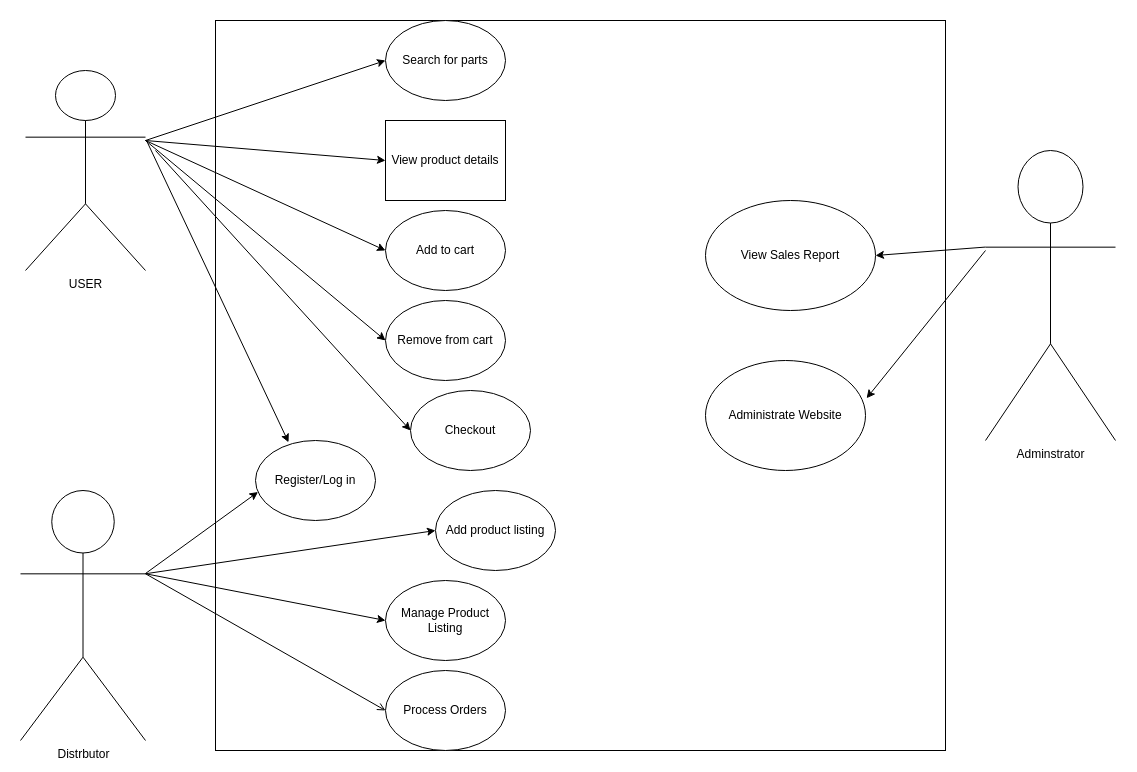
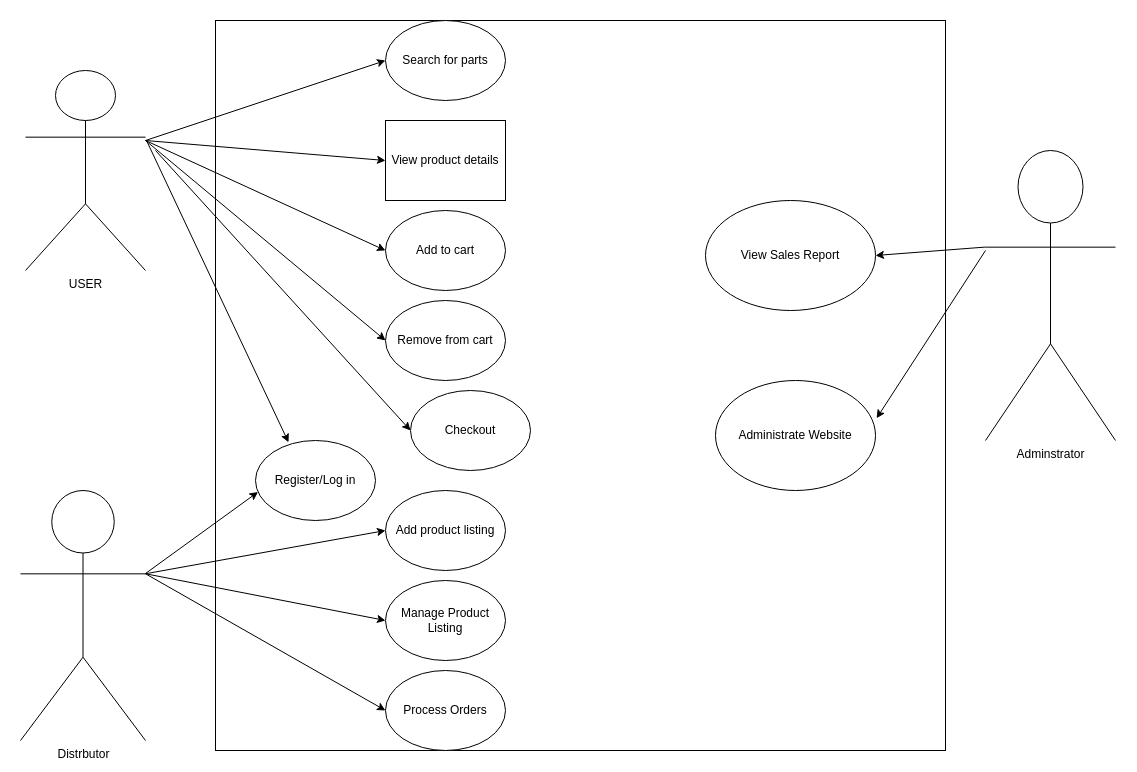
  <mxCell id="0" />
  <mxCell id="1" parent="0" />
  <mxCell id="2" value="" style="whiteSpace=wrap;html=1;aspect=fixed;" parent="1" vertex="1"><mxGeometry x="215" y="20" width="730" height="730" as="geometry" /></mxCell>
  <mxCell id="3" value="USER&lt;br&gt;" style="shape=umlActor;verticalLabelPosition=bottom;verticalAlign=top;html=1;outlineConnect=0;" parent="1" vertex="1"><mxGeometry x="25" y="70" width="120" height="200" as="geometry" /></mxCell>
  <mxCell id="4" value="Distrbutor" style="shape=umlActor;verticalLabelPosition=bottom;verticalAlign=top;html=1;outlineConnect=0;" parent="1" vertex="1"><mxGeometry x="20" y="490" width="125" height="250" as="geometry" /></mxCell>
  <mxCell id="5" value="Adminstrator&lt;br&gt;" style="shape=umlActor;verticalLabelPosition=bottom;verticalAlign=top;html=1;outlineConnect=0;" parent="1" vertex="1"><mxGeometry x="985" y="150" width="130" height="290" as="geometry" /></mxCell>
  <mxCell id="6" value="Search for parts" style="ellipse;whiteSpace=wrap;html=1;" parent="1" vertex="1"><mxGeometry x="385" y="20" width="120" height="80" as="geometry" /></mxCell>
  <mxCell id="7" value="View product details" style="whiteSpace=wrap;html=1;rounded=0;" parent="1" vertex="1"><mxGeometry x="385" y="120" width="120" height="80" as="geometry" /></mxCell>
  <mxCell id="8" value="Add to cart" style="ellipse;whiteSpace=wrap;html=1;" parent="1" vertex="1"><mxGeometry x="385" y="210" width="120" height="80" as="geometry" /></mxCell>
  <mxCell id="9" value="Remove from cart" style="ellipse;whiteSpace=wrap;html=1;" parent="1" vertex="1"><mxGeometry x="385" y="300" width="120" height="80" as="geometry" /></mxCell>
  <mxCell id="10" value="Checkout" style="ellipse;whiteSpace=wrap;html=1;" parent="1" vertex="1"><mxGeometry x="410" y="390" width="120" height="80" as="geometry" /></mxCell>
  <mxCell id="11" style="edgeStyle=orthogonalEdgeStyle;rounded=0;orthogonalLoop=1;jettySize=auto;html=1;exitX=0.5;exitY=1;exitDx=0;exitDy=0;" parent="1" source="9" target="9" edge="1"><mxGeometry relative="1" as="geometry" /></mxCell>
  <mxCell id="12" value="Register/Log in" style="ellipse;whiteSpace=wrap;html=1;" parent="1" vertex="1"><mxGeometry x="255" y="440" width="120" height="80" as="geometry" /></mxCell>
- <mxCell id="13" value="Add product listing" style="ellipse;whiteSpace=wrap;html=1;" parent="1" vertex="1"><mxGeometry x="435" y="490" width="120" height="80" as="geometry" /></mxCell>
+ <mxCell id="13" value="Add product listing" style="ellipse;whiteSpace=wrap;html=1;" parent="1" vertex="1"><mxGeometry x="385" y="490" width="120" height="80" as="geometry" /></mxCell>
  <mxCell id="14" value="Manage Product Listing" style="ellipse;whiteSpace=wrap;html=1;" parent="1" vertex="1"><mxGeometry x="385" y="580" width="120" height="80" as="geometry" /></mxCell>
  <mxCell id="15" value="Process Orders" style="ellipse;whiteSpace=wrap;html=1;" parent="1" vertex="1"><mxGeometry x="385" y="670" width="120" height="80" as="geometry" /></mxCell>
  <mxCell id="16" style="edgeStyle=orthogonalEdgeStyle;rounded=0;orthogonalLoop=1;jettySize=auto;html=1;exitX=0.5;exitY=1;exitDx=0;exitDy=0;" parent="1" source="10" target="10" edge="1"><mxGeometry relative="1" as="geometry" /></mxCell>
  <mxCell id="17" value="View Sales Report" style="ellipse;whiteSpace=wrap;html=1;" parent="1" vertex="1"><mxGeometry x="705" y="200" width="170" height="110" as="geometry" /></mxCell>
- <mxCell id="18" value="Administrate Website" style="ellipse;whiteSpace=wrap;html=1;" parent="1" vertex="1"><mxGeometry x="705" y="360" width="160" height="110" as="geometry" /></mxCell>
+ <mxCell id="18" value="Administrate Website" style="ellipse;whiteSpace=wrap;html=1;" parent="1" vertex="1"><mxGeometry x="715" y="380" width="160" height="110" as="geometry" /></mxCell>
  <mxCell id="19" value="" style="endArrow=classic;html=1;rounded=0;exitX=0;exitY=0.333;exitDx=0;exitDy=0;exitPerimeter=0;entryX=1;entryY=0.5;entryDx=0;entryDy=0;" edge="1" parent="1" source="5" target="17"><mxGeometry width="50" height="50" relative="1" as="geometry"><mxPoint x="785" y="340" as="sourcePoint" /><mxPoint x="835" y="290" as="targetPoint" /><Array as="points" /></mxGeometry></mxCell>
  <mxCell id="20" value="" style="endArrow=classic;html=1;rounded=0;entryX=0;entryY=0.5;entryDx=0;entryDy=0;" edge="1" parent="1" target="6"><mxGeometry width="50" height="50" relative="1" as="geometry"><mxPoint x="145" y="140" as="sourcePoint" /><mxPoint x="195" y="90" as="targetPoint" /></mxGeometry></mxCell>
  <mxCell id="21" value="" style="endArrow=classic;html=1;rounded=0;entryX=0;entryY=0.5;entryDx=0;entryDy=0;" edge="1" parent="1" target="7"><mxGeometry width="50" height="50" relative="1" as="geometry"><mxPoint x="145" y="140" as="sourcePoint" /><mxPoint x="195" y="90" as="targetPoint" /></mxGeometry></mxCell>
  <mxCell id="22" value="" style="endArrow=classic;html=1;rounded=0;entryX=0;entryY=0.5;entryDx=0;entryDy=0;" edge="1" parent="1" target="8"><mxGeometry width="50" height="50" relative="1" as="geometry"><mxPoint x="145" y="140" as="sourcePoint" /><mxPoint x="385" y="160" as="targetPoint" /></mxGeometry></mxCell>
  <mxCell id="23" value="" style="endArrow=classic;html=1;rounded=0;entryX=0;entryY=0.5;entryDx=0;entryDy=0;" edge="1" parent="1" target="9"><mxGeometry width="50" height="50" relative="1" as="geometry"><mxPoint x="145" y="140" as="sourcePoint" /><mxPoint x="395" y="260" as="targetPoint" /></mxGeometry></mxCell>
  <mxCell id="24" value="" style="endArrow=classic;html=1;rounded=0;entryX=0;entryY=0.5;entryDx=0;entryDy=0;" edge="1" parent="1" target="10"><mxGeometry width="50" height="50" relative="1" as="geometry"><mxPoint x="155" y="150" as="sourcePoint" /><mxPoint x="395" y="350" as="targetPoint" /></mxGeometry></mxCell>
  <mxCell id="25" value="" style="endArrow=classic;html=1;rounded=0;" edge="1" parent="1"><mxGeometry width="50" height="50" relative="1" as="geometry"><mxPoint x="146" y="140" as="sourcePoint" /><mxPoint x="288.04" y="441.834" as="targetPoint" /></mxGeometry></mxCell>
  <mxCell id="26" value="" style="endArrow=classic;html=1;rounded=0;entryX=0.021;entryY=0.606;entryDx=0;entryDy=0;entryPerimeter=0;" edge="1" parent="1"><mxGeometry width="50" height="50" relative="1" as="geometry"><mxPoint x="145" y="573" as="sourcePoint" /><mxPoint x="257.52" y="491.48" as="targetPoint" /></mxGeometry></mxCell>
  <mxCell id="27" value="" style="endArrow=classic;html=1;rounded=0;entryX=0;entryY=0.5;entryDx=0;entryDy=0;exitX=1;exitY=0.333;exitDx=0;exitDy=0;exitPerimeter=0;" edge="1" parent="1" source="4" target="13"><mxGeometry width="50" height="50" relative="1" as="geometry"><mxPoint x="155" y="583" as="sourcePoint" /><mxPoint x="267.52" y="501.48" as="targetPoint" /></mxGeometry></mxCell>
  <mxCell id="28" value="" style="endArrow=classic;html=1;rounded=0;entryX=0;entryY=0.5;entryDx=0;entryDy=0;exitX=1;exitY=0.333;exitDx=0;exitDy=0;exitPerimeter=0;" edge="1" parent="1" source="4" target="14"><mxGeometry width="50" height="50" relative="1" as="geometry"><mxPoint x="155" y="583" as="sourcePoint" /><mxPoint x="395" y="540" as="targetPoint" /></mxGeometry></mxCell>
- <mxCell id="29" value="" style="endArrow=open;html=1;rounded=0;entryX=0;entryY=0.5;entryDx=0;entryDy=0;exitX=1;exitY=0.333;exitDx=0;exitDy=0;exitPerimeter=0;" edge="1" parent="1" source="4" target="15"><mxGeometry width="50" height="50" relative="1" as="geometry"><mxPoint x="155" y="583" as="sourcePoint" /><mxPoint x="395" y="630" as="targetPoint" /></mxGeometry></mxCell>
+ <mxCell id="29" value="" style="endArrow=classic;html=1;rounded=0;entryX=0;entryY=0.5;entryDx=0;entryDy=0;exitX=1;exitY=0.333;exitDx=0;exitDy=0;exitPerimeter=0;" edge="1" parent="1" source="4" target="15"><mxGeometry width="50" height="50" relative="1" as="geometry"><mxPoint x="155" y="583" as="sourcePoint" /><mxPoint x="395" y="630" as="targetPoint" /></mxGeometry></mxCell>
  <mxCell id="30" value="" style="endArrow=classic;html=1;rounded=0;entryX=1.007;entryY=0.343;entryDx=0;entryDy=0;entryPerimeter=0;" edge="1" parent="1" target="18"><mxGeometry width="50" height="50" relative="1" as="geometry"><mxPoint x="985" y="250" as="sourcePoint" /><mxPoint x="885" y="265" as="targetPoint" /><Array as="points" /></mxGeometry></mxCell>
